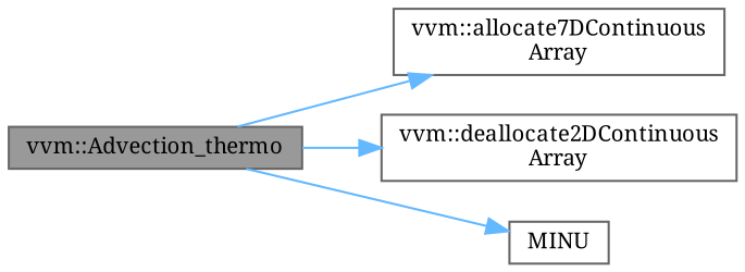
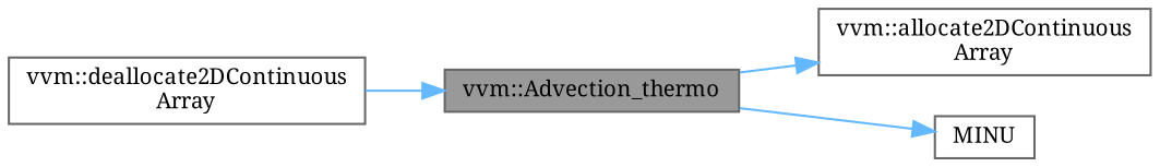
  digraph {
    fontname="Noto Serif"
    rankdir=LR
    node [color=grey40 fillcolor=white fontname="Noto Serif" fontsize=10 shape=box style=filled]
    edge [color=steelblue1 fontname="Noto Serif" fontsize=10 labelfontname=Helvetica labelfontsize=10 style=solid]
    n1 [color=gray40 fillcolor=grey60 fontcolor=black height=0.2 label="vvm::Advection_thermo" width=0.4]
-   n2 [height=0.2 label="vvm::allocate7DContinuous\lArray" width=0.4]
+   n2 [height=0.2 label="vvm::allocate2DContinuous\lArray" width=0.4]
    n3 [height=0.2 label="vvm::deallocate2DContinuous\lArray" width=0.4]
    n4 [height=0.2 label=MINU width=0.4]
    n1 -> n2
-   n1 -> n3
+   n3 -> n1
    n1 -> n4
  }
